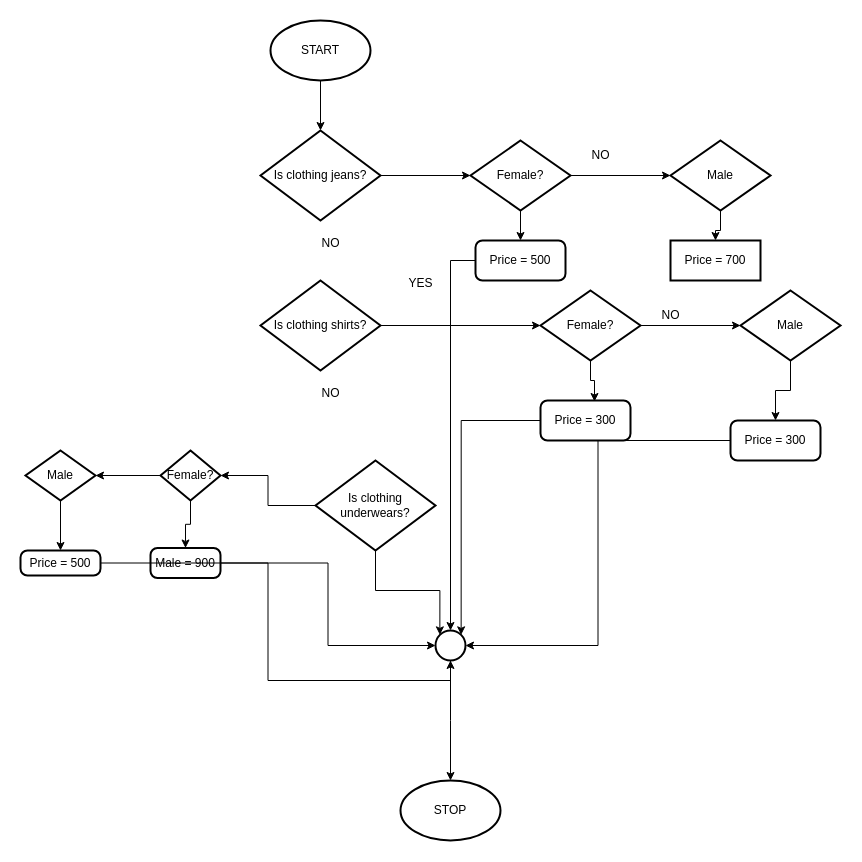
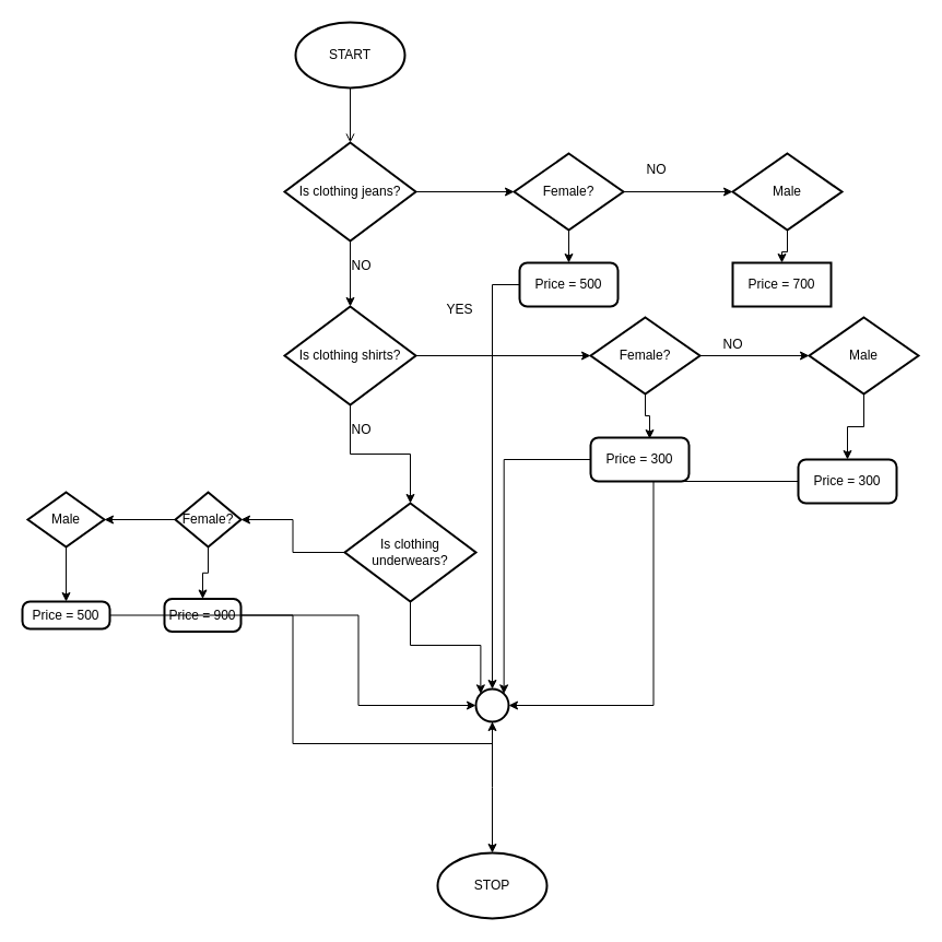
  <mxCell id="0" />
  <mxCell id="1" parent="0" />
- <mxCell id="2" style="edgeStyle=orthogonalEdgeStyle;rounded=0;orthogonalLoop=1;jettySize=auto;html=1;entryX=0.5;entryY=0;entryDx=0;entryDy=0;entryPerimeter=0;" edge="1" parent="1" source="3" target="6"><mxGeometry relative="1" as="geometry" /></mxCell>
+ <mxCell id="2" style="edgeStyle=orthogonalEdgeStyle;rounded=0;orthogonalLoop=1;jettySize=auto;html=1;entryX=0.5;entryY=0;entryDx=0;entryDy=0;entryPerimeter=0;endArrow=open;" edge="1" parent="1" source="3" target="6"><mxGeometry relative="1" as="geometry" /></mxCell>
  <mxCell id="3" value="START" style="strokeWidth=2;html=1;shape=mxgraph.flowchart.start_1;whiteSpace=wrap;" vertex="1" parent="1"><mxGeometry x="270" y="20" width="100" height="60" as="geometry" /></mxCell>
+ <mxCell id="4" style="edgeStyle=orthogonalEdgeStyle;rounded=0;orthogonalLoop=1;jettySize=auto;html=1;entryX=0.5;entryY=0;entryDx=0;entryDy=0;entryPerimeter=0;" edge="1" parent="1" source="6" target="12"><mxGeometry relative="1" as="geometry" /></mxCell>
  <mxCell id="5" style="edgeStyle=orthogonalEdgeStyle;rounded=0;orthogonalLoop=1;jettySize=auto;html=1;entryX=0;entryY=0.5;entryDx=0;entryDy=0;entryPerimeter=0;" edge="1" parent="1" source="6" target="9"><mxGeometry relative="1" as="geometry" /></mxCell>
  <mxCell id="6" value="Is clothing jeans?" style="strokeWidth=2;html=1;shape=mxgraph.flowchart.decision;whiteSpace=wrap;" vertex="1" parent="1"><mxGeometry x="260" y="130" width="120" height="90" as="geometry" /></mxCell>
  <mxCell id="7" style="edgeStyle=orthogonalEdgeStyle;rounded=0;orthogonalLoop=1;jettySize=auto;html=1;entryX=0;entryY=0.5;entryDx=0;entryDy=0;entryPerimeter=0;" edge="1" parent="1" source="9" target="17"><mxGeometry relative="1" as="geometry" /></mxCell>
  <mxCell id="8" style="edgeStyle=orthogonalEdgeStyle;rounded=0;orthogonalLoop=1;jettySize=auto;html=1;entryX=0.5;entryY=0;entryDx=0;entryDy=0;" edge="1" parent="1" source="9" target="30"><mxGeometry relative="1" as="geometry" /></mxCell>
  <mxCell id="9" value="Female?" style="strokeWidth=2;html=1;shape=mxgraph.flowchart.decision;whiteSpace=wrap;" vertex="1" parent="1"><mxGeometry x="470" y="140" width="100" height="70" as="geometry" /></mxCell>
+ <mxCell id="10" style="edgeStyle=orthogonalEdgeStyle;rounded=0;orthogonalLoop=1;jettySize=auto;html=1;entryX=0.5;entryY=0;entryDx=0;entryDy=0;entryPerimeter=0;" edge="1" parent="1" source="12" target="15"><mxGeometry relative="1" as="geometry" /></mxCell>
  <mxCell id="11" style="edgeStyle=orthogonalEdgeStyle;rounded=0;orthogonalLoop=1;jettySize=auto;html=1;entryX=0;entryY=0.5;entryDx=0;entryDy=0;entryPerimeter=0;" edge="1" parent="1" source="12" target="21"><mxGeometry relative="1" as="geometry" /></mxCell>
  <mxCell id="12" value="Is clothing shirts?" style="strokeWidth=2;html=1;shape=mxgraph.flowchart.decision;whiteSpace=wrap;" vertex="1" parent="1"><mxGeometry x="260" y="280" width="120" height="90" as="geometry" /></mxCell>
  <mxCell id="13" style="edgeStyle=orthogonalEdgeStyle;rounded=0;orthogonalLoop=1;jettySize=auto;html=1;entryX=1;entryY=0.5;entryDx=0;entryDy=0;entryPerimeter=0;" edge="1" parent="1" source="15" target="26"><mxGeometry relative="1" as="geometry" /></mxCell>
  <mxCell id="14" style="edgeStyle=orthogonalEdgeStyle;rounded=0;orthogonalLoop=1;jettySize=auto;html=1;entryX=0.145;entryY=0.145;entryDx=0;entryDy=0;entryPerimeter=0;" edge="1" parent="1" source="15" target="45"><mxGeometry relative="1" as="geometry" /></mxCell>
  <mxCell id="15" value="Is clothing underwears?" style="strokeWidth=2;html=1;shape=mxgraph.flowchart.decision;whiteSpace=wrap;" vertex="1" parent="1"><mxGeometry x="315" y="460" width="120" height="90" as="geometry" /></mxCell>
  <mxCell id="16" style="edgeStyle=orthogonalEdgeStyle;rounded=0;orthogonalLoop=1;jettySize=auto;html=1;entryX=0.5;entryY=0;entryDx=0;entryDy=0;" edge="1" parent="1" source="17" target="31"><mxGeometry relative="1" as="geometry" /></mxCell>
  <mxCell id="17" value="Male" style="strokeWidth=2;html=1;shape=mxgraph.flowchart.decision;whiteSpace=wrap;" vertex="1" parent="1"><mxGeometry x="670" y="140" width="100" height="70" as="geometry" /></mxCell>
  <mxCell id="18" value="NO" style="text;html=1;align=center;verticalAlign=middle;resizable=0;points=[];autosize=1;strokeColor=none;fillColor=none;" vertex="1" parent="1"><mxGeometry x="580" y="140" width="40" height="30" as="geometry" /></mxCell>
  <mxCell id="19" style="edgeStyle=orthogonalEdgeStyle;rounded=0;orthogonalLoop=1;jettySize=auto;html=1;entryX=0;entryY=0.5;entryDx=0;entryDy=0;entryPerimeter=0;" edge="1" parent="1" source="21" target="23"><mxGeometry relative="1" as="geometry" /></mxCell>
  <mxCell id="20" style="edgeStyle=orthogonalEdgeStyle;rounded=0;orthogonalLoop=1;jettySize=auto;html=1;entryX=0.6;entryY=0.025;entryDx=0;entryDy=0;entryPerimeter=0;" edge="1" parent="1" source="21" target="33"><mxGeometry relative="1" as="geometry" /></mxCell>
  <mxCell id="21" value="Female?" style="strokeWidth=2;html=1;shape=mxgraph.flowchart.decision;whiteSpace=wrap;" vertex="1" parent="1"><mxGeometry x="540" y="290" width="100" height="70" as="geometry" /></mxCell>
  <mxCell id="22" style="edgeStyle=orthogonalEdgeStyle;rounded=0;orthogonalLoop=1;jettySize=auto;html=1;entryX=0.5;entryY=0;entryDx=0;entryDy=0;" edge="1" parent="1" source="23" target="39"><mxGeometry relative="1" as="geometry" /></mxCell>
  <mxCell id="23" value="Male" style="strokeWidth=2;html=1;shape=mxgraph.flowchart.decision;whiteSpace=wrap;" vertex="1" parent="1"><mxGeometry x="740" y="290" width="100" height="70" as="geometry" /></mxCell>
  <mxCell id="24" style="edgeStyle=orthogonalEdgeStyle;rounded=0;orthogonalLoop=1;jettySize=auto;html=1;entryX=1;entryY=0.5;entryDx=0;entryDy=0;entryPerimeter=0;" edge="1" parent="1" source="26" target="28"><mxGeometry relative="1" as="geometry" /></mxCell>
  <mxCell id="25" style="edgeStyle=orthogonalEdgeStyle;rounded=0;orthogonalLoop=1;jettySize=auto;html=1;entryX=0.5;entryY=0;entryDx=0;entryDy=0;" edge="1" parent="1" source="26" target="35"><mxGeometry relative="1" as="geometry" /></mxCell>
  <mxCell id="26" value="Female?" style="strokeWidth=2;html=1;shape=mxgraph.flowchart.decision;whiteSpace=wrap;" vertex="1" parent="1"><mxGeometry x="160" y="450" width="60" height="50" as="geometry" /></mxCell>
  <mxCell id="27" style="edgeStyle=orthogonalEdgeStyle;rounded=0;orthogonalLoop=1;jettySize=auto;html=1;entryX=0.5;entryY=0;entryDx=0;entryDy=0;" edge="1" parent="1" source="28" target="37"><mxGeometry relative="1" as="geometry" /></mxCell>
  <mxCell id="28" value="Male" style="strokeWidth=2;html=1;shape=mxgraph.flowchart.decision;whiteSpace=wrap;" vertex="1" parent="1"><mxGeometry x="25" y="450" width="70" height="50" as="geometry" /></mxCell>
  <mxCell id="29" style="edgeStyle=orthogonalEdgeStyle;rounded=0;orthogonalLoop=1;jettySize=auto;html=1;" edge="1" parent="1" source="30" target="45"><mxGeometry relative="1" as="geometry" /></mxCell>
  <mxCell id="30" value="Price = 500" style="rounded=1;whiteSpace=wrap;html=1;absoluteArcSize=1;arcSize=14;strokeWidth=2;" vertex="1" parent="1"><mxGeometry x="475" y="240" width="90" height="40" as="geometry" /></mxCell>
  <mxCell id="31" value="Price = 700" style="whiteSpace=wrap;html=1;absoluteArcSize=1;arcSize=14;strokeWidth=2;rounded=0;" vertex="1" parent="1"><mxGeometry x="670" y="240" width="90" height="40" as="geometry" /></mxCell>
  <mxCell id="32" style="edgeStyle=orthogonalEdgeStyle;rounded=0;orthogonalLoop=1;jettySize=auto;html=1;entryX=0.855;entryY=0.145;entryDx=0;entryDy=0;entryPerimeter=0;" edge="1" parent="1" source="33" target="45"><mxGeometry relative="1" as="geometry" /></mxCell>
  <mxCell id="33" value="Price = 300" style="rounded=1;whiteSpace=wrap;html=1;absoluteArcSize=1;arcSize=14;strokeWidth=2;" vertex="1" parent="1"><mxGeometry x="540" y="400" width="90" height="40" as="geometry" /></mxCell>
  <mxCell id="34" style="edgeStyle=orthogonalEdgeStyle;rounded=0;orthogonalLoop=1;jettySize=auto;html=1;entryX=0;entryY=0.5;entryDx=0;entryDy=0;entryPerimeter=0;" edge="1" parent="1" source="35" target="45"><mxGeometry relative="1" as="geometry" /></mxCell>
- <mxCell id="35" value="Male = 900" style="rounded=1;whiteSpace=wrap;html=1;absoluteArcSize=1;arcSize=14;strokeWidth=2;" vertex="1" parent="1"><mxGeometry x="150" y="547.5" width="70" height="30" as="geometry" /></mxCell>
+ <mxCell id="35" value="Price = 900" style="rounded=1;whiteSpace=wrap;html=1;absoluteArcSize=1;arcSize=14;strokeWidth=2;" vertex="1" parent="1"><mxGeometry x="150" y="547.5" width="70" height="30" as="geometry" /></mxCell>
  <mxCell id="36" style="edgeStyle=orthogonalEdgeStyle;rounded=0;orthogonalLoop=1;jettySize=auto;html=1;entryX=0.5;entryY=1;entryDx=0;entryDy=0;entryPerimeter=0;" edge="1" parent="1" source="37" target="45"><mxGeometry relative="1" as="geometry" /></mxCell>
  <mxCell id="37" value="Price = 500" style="rounded=1;whiteSpace=wrap;html=1;absoluteArcSize=1;arcSize=14;strokeWidth=2;" vertex="1" parent="1"><mxGeometry x="20" y="550" width="80" height="25" as="geometry" /></mxCell>
  <mxCell id="38" style="edgeStyle=orthogonalEdgeStyle;rounded=0;orthogonalLoop=1;jettySize=auto;html=1;entryX=1;entryY=0.5;entryDx=0;entryDy=0;entryPerimeter=0;" edge="1" parent="1" source="39" target="45"><mxGeometry relative="1" as="geometry" /></mxCell>
  <mxCell id="39" value="Price = 300" style="rounded=1;whiteSpace=wrap;html=1;absoluteArcSize=1;arcSize=14;strokeWidth=2;" vertex="1" parent="1"><mxGeometry x="730" y="420" width="90" height="40" as="geometry" /></mxCell>
  <mxCell id="40" value="YES" style="text;html=1;align=center;verticalAlign=middle;resizable=0;points=[];autosize=1;strokeColor=none;fillColor=none;" vertex="1" parent="1"><mxGeometry x="395" y="268" width="50" height="30" as="geometry" /></mxCell>
  <mxCell id="41" value="NO" style="text;html=1;align=center;verticalAlign=middle;resizable=0;points=[];autosize=1;strokeColor=none;fillColor=none;" vertex="1" parent="1"><mxGeometry x="650" y="300" width="40" height="30" as="geometry" /></mxCell>
  <mxCell id="42" value="NO" style="text;html=1;align=center;verticalAlign=middle;resizable=0;points=[];autosize=1;strokeColor=none;fillColor=none;" vertex="1" parent="1"><mxGeometry x="310" y="228" width="40" height="30" as="geometry" /></mxCell>
  <mxCell id="43" value="NO" style="text;html=1;align=center;verticalAlign=middle;resizable=0;points=[];autosize=1;strokeColor=none;fillColor=none;" vertex="1" parent="1"><mxGeometry x="310" y="378" width="40" height="30" as="geometry" /></mxCell>
  <mxCell id="44" style="edgeStyle=orthogonalEdgeStyle;rounded=0;orthogonalLoop=1;jettySize=auto;html=1;" edge="1" parent="1" source="45"><mxGeometry relative="1" as="geometry"><mxPoint x="450" y="780" as="targetPoint" /></mxGeometry></mxCell>
  <mxCell id="45" value="" style="strokeWidth=2;html=1;shape=mxgraph.flowchart.start_2;whiteSpace=wrap;" vertex="1" parent="1"><mxGeometry x="435" y="630" width="30" height="30" as="geometry" /></mxCell>
  <mxCell id="46" value="STOP" style="strokeWidth=2;html=1;shape=mxgraph.flowchart.start_1;whiteSpace=wrap;" vertex="1" parent="1"><mxGeometry x="400" y="780" width="100" height="60" as="geometry" /></mxCell>
